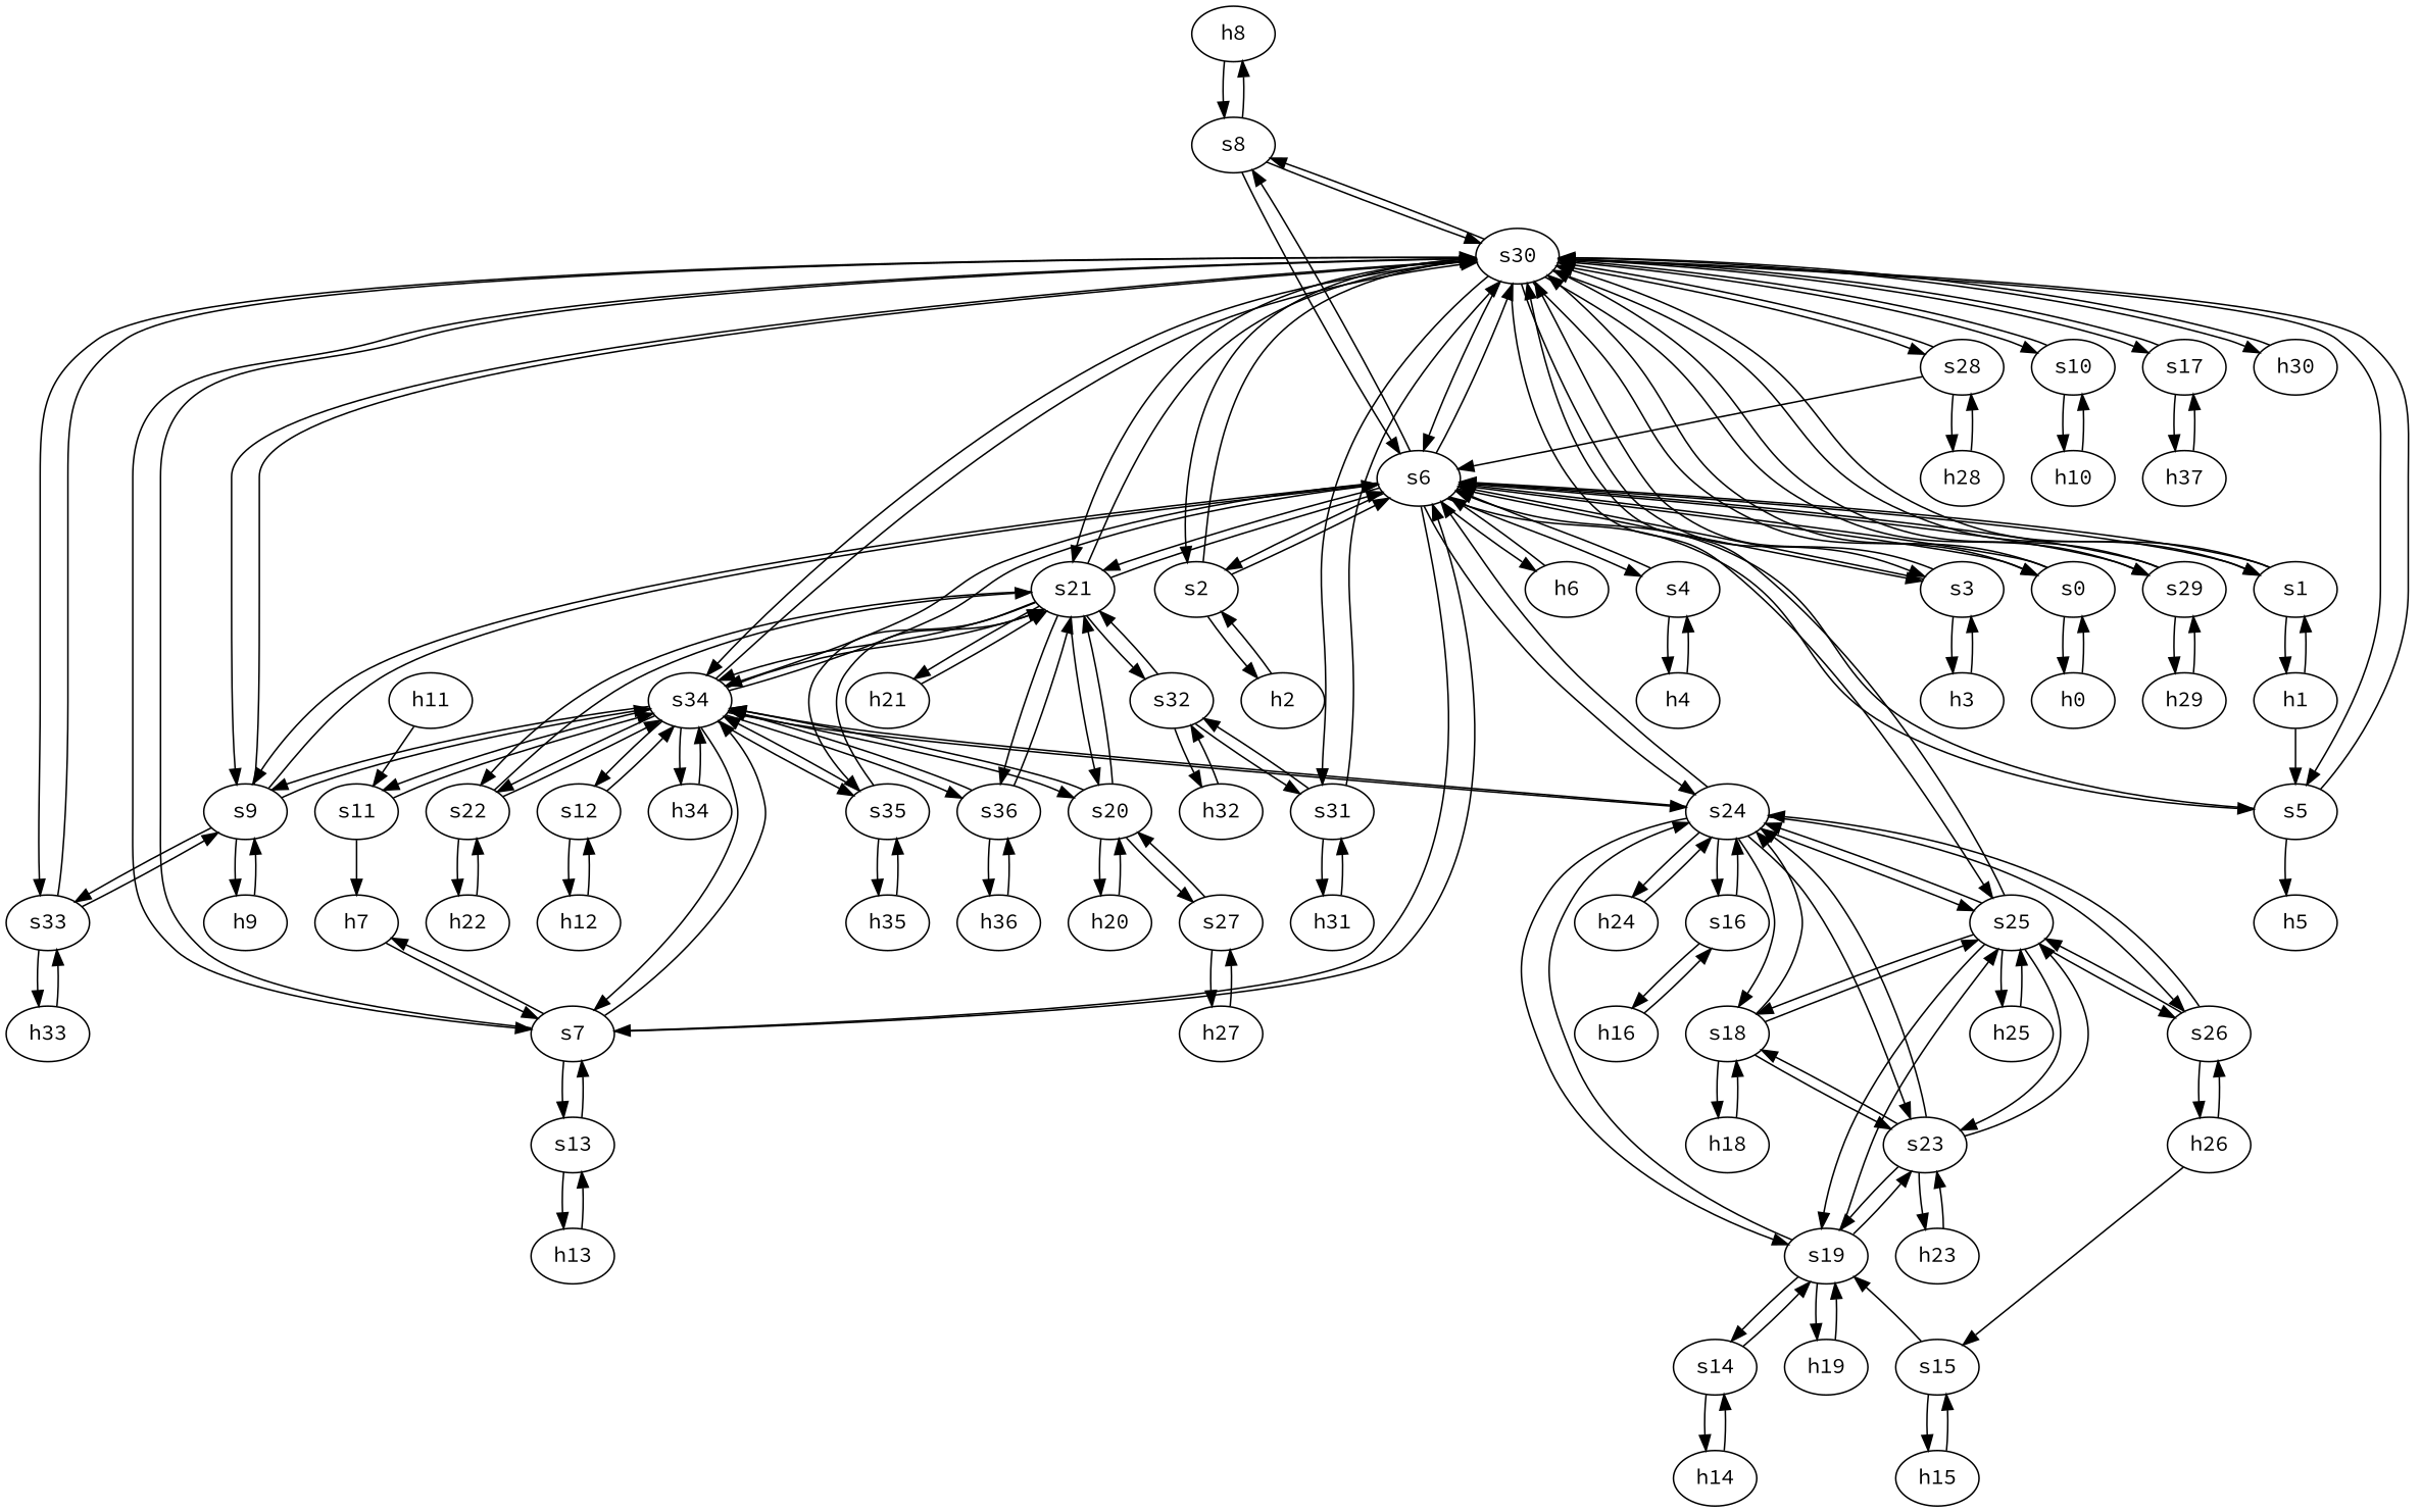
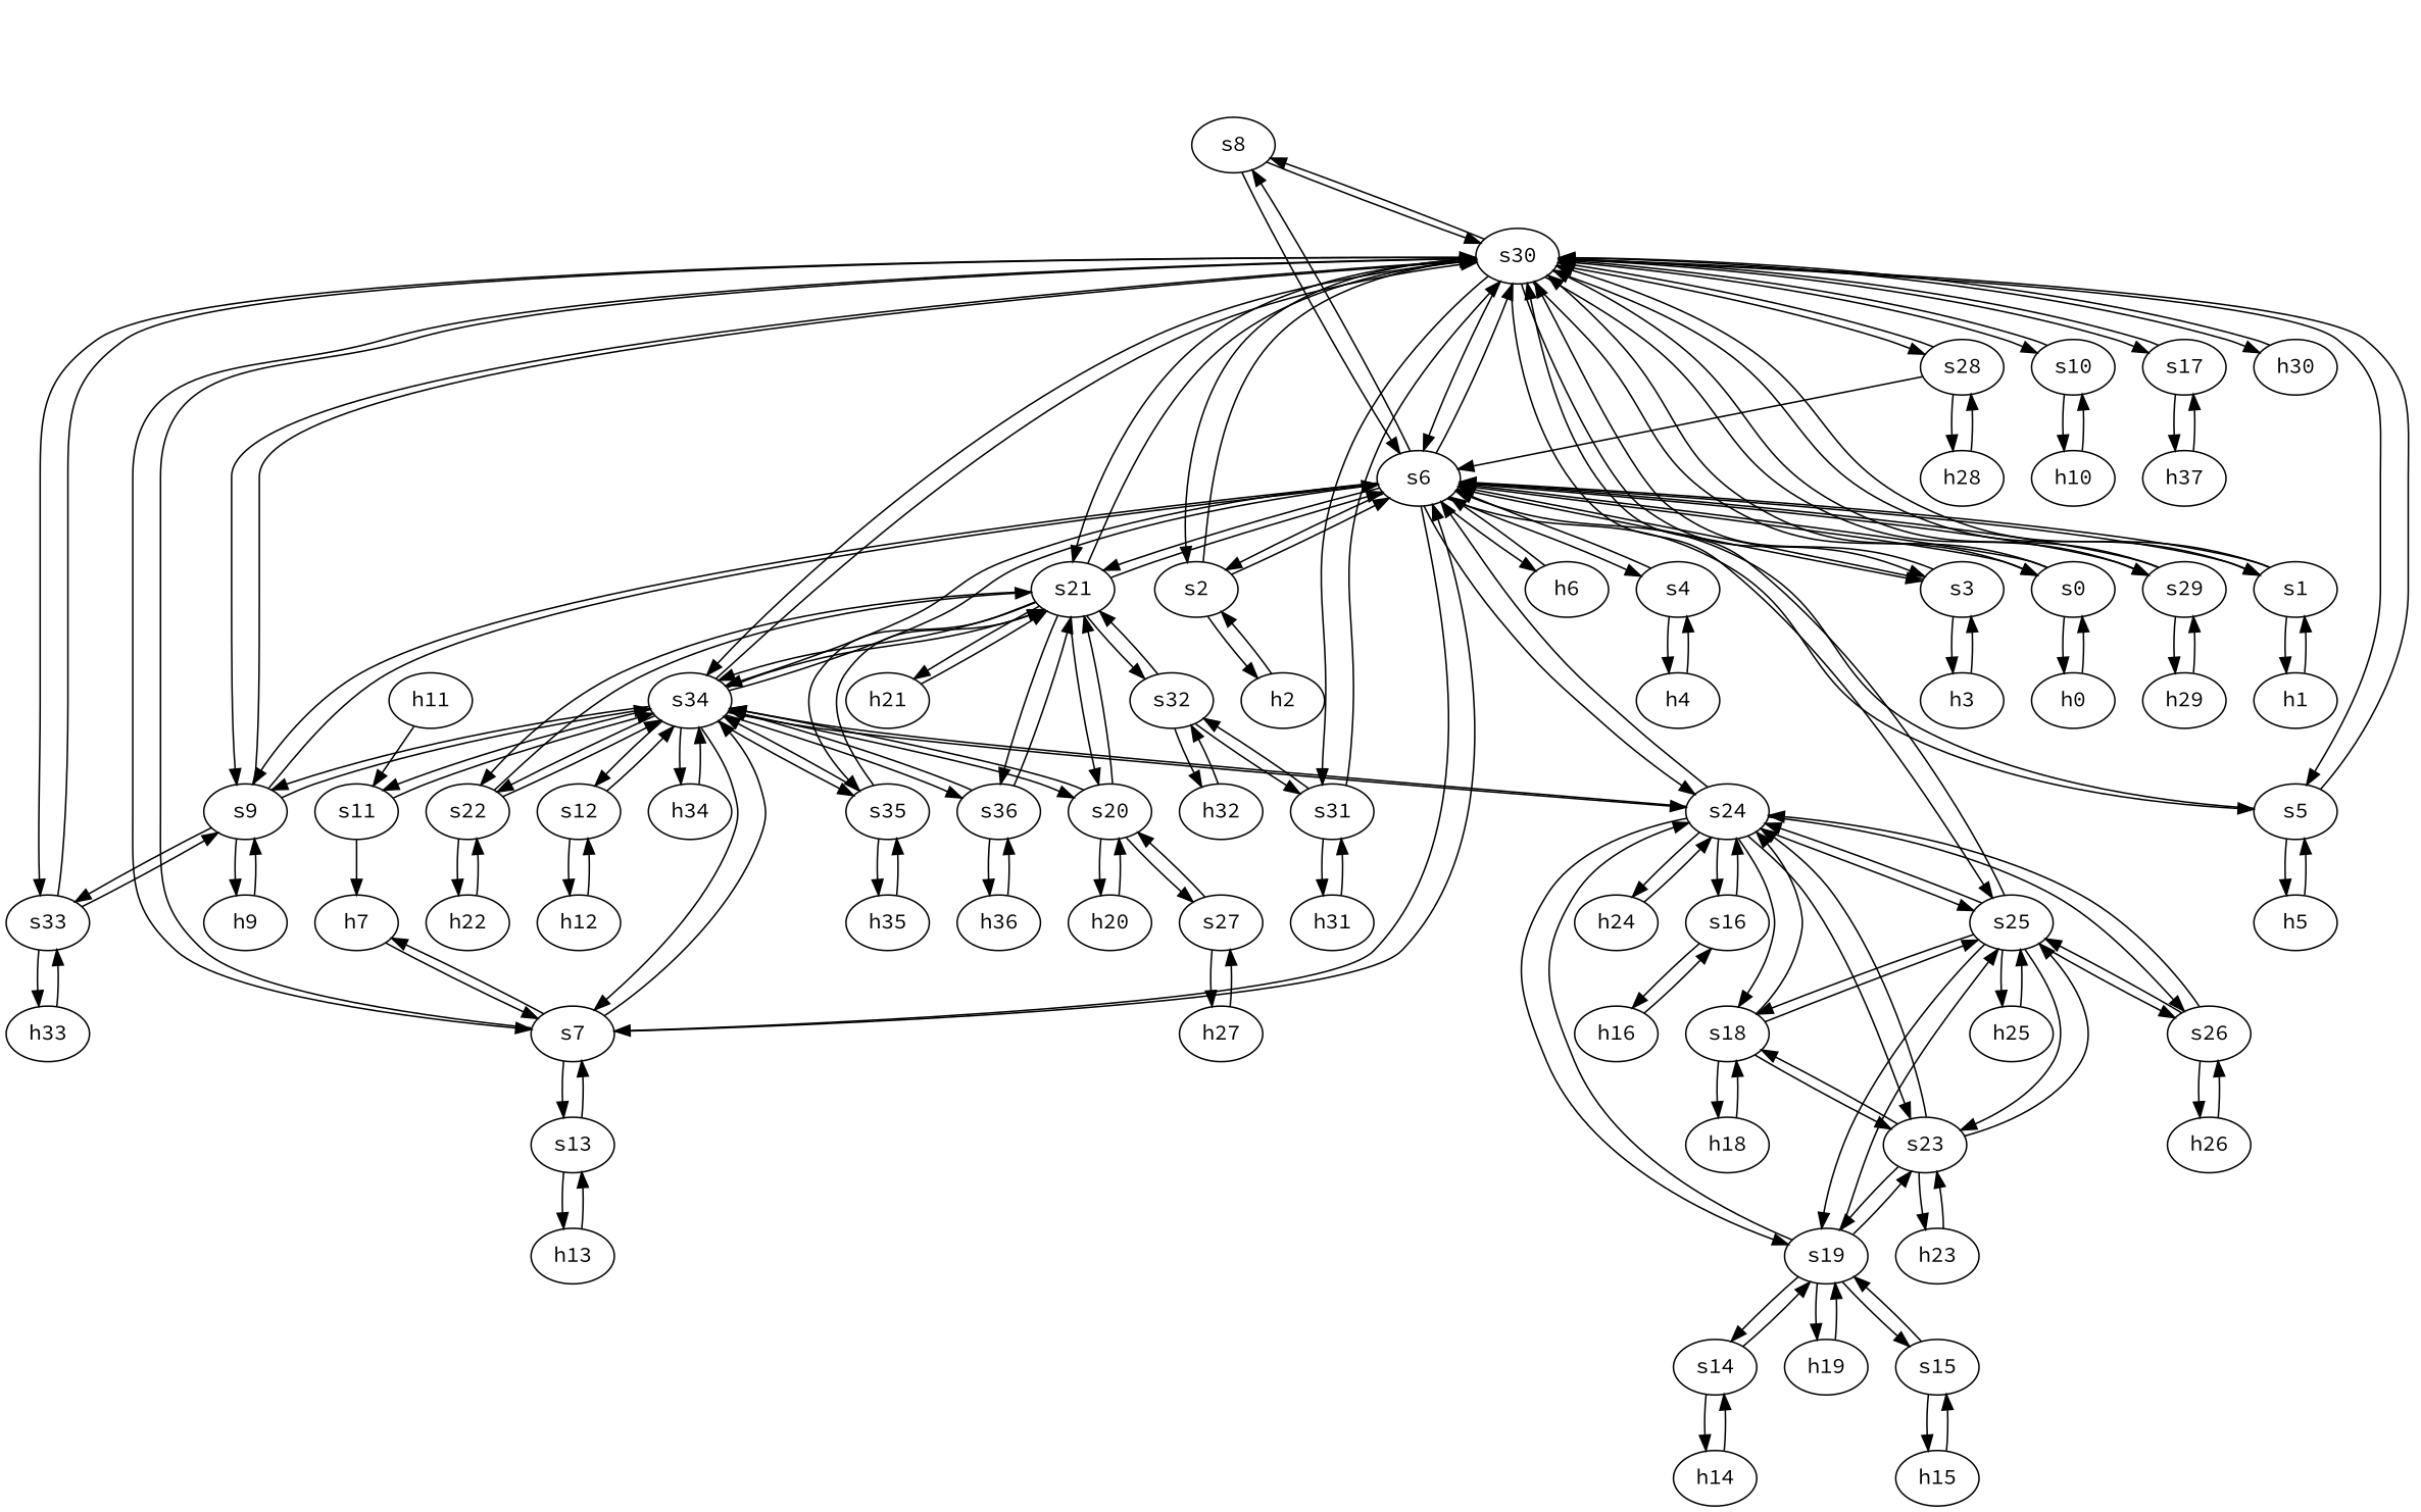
  strict digraph {
    fontname="Source Code Pro"
    node [fontname="Source Code Pro" type=host]
    edge [capacity="1Gbps" cost=1 dst_port=1 fontname="Source Code Pro" src_port=1]
-   h8 [ip="111.0.8.8" mac="00:00:00:00:8:8"]
    s8 [type=switch]
    s6 [type=switch]
    s30 [type=switch]
    s9 [type=switch]
    s34 [type=switch]
    s24 [type=switch]
    s2 [type=switch]
    s3 [type=switch]
    s0 [type=switch]
    s1 [type=switch]
    h6 [ip="111.0.6.6" mac="00:00:00:00:6:6"]
    s7 [type=switch]
    s4 [type=switch]
    s5 [type=switch]
    s21 [type=switch]
    s29 [type=switch]
    s33 [type=switch]
    s25 [type=switch]
    s28 [type=switch]
    s31 [type=switch]
    s10 [type=switch]
    s17 [type=switch]
    h30 [ip="111.0.30.30" mac="00:00:00:00:30:30"]
    h9 [ip="111.0.9.9" mac="00:00:00:00:9:9"]
    h33 [ip="111.0.33.33" mac="00:00:00:00:33:33"]
    s22 [type=switch]
    s35 [type=switch]
    s20 [type=switch]
    s36 [type=switch]
    s12 [type=switch]
    s11 [type=switch]
    h34 [ip="111.0.34.34" mac="00:00:00:00:34:34"]
    h26 [ip="111.0.26.26" mac="00:00:00:00:26:26"]
    s26 [type=switch]
    s23 [type=switch]
    s19 [type=switch]
    s18 [type=switch]
    s16 [type=switch]
    h24 [ip="111.0.24.24" mac="00:00:00:00:24:24"]
    h25 [ip="111.0.25.25" mac="00:00:00:00:25:25"]
    h2 [ip="111.0.2.2" mac="00:00:00:00:2:2"]
    h3 [ip="111.0.3.3" mac="00:00:00:00:3:3"]
    h0 [ip="111.0.0.0" mac="00:00:00:00:0:0"]
    h1 [ip="111.0.1.1" mac="00:00:00:00:1:1"]
    h7 [ip="111.0.7.7" mac="00:00:00:00:7:7"]
    s13 [type=switch]
    h4 [ip="111.0.4.4" mac="00:00:00:00:4:4"]
    h5 [ip="111.0.5.5" mac="00:00:00:00:5:5"]
    h21 [ip="111.0.21.21" mac="00:00:00:00:21:21"]
    s32 [type=switch]
    h29 [ip="111.0.29.29" mac="00:00:00:00:29:29"]
    h28 [ip="111.0.28.28" mac="00:00:00:00:28:28"]
    h13 [ip="111.0.13.13" mac="00:00:00:00:13:13"]
    h23 [ip="111.0.23.23" mac="00:00:00:00:23:23"]
    s14 [type=switch]
    h19 [ip="111.0.19.19" mac="00:00:00:00:19:19"]
    s15 [type=switch]
    h18 [ip="111.0.18.18" mac="00:00:00:00:18:18"]
    h22 [ip="111.0.22.22" mac="00:00:00:00:22:22"]
    h35 [ip="111.0.35.35" mac="00:00:00:00:35:35"]
    h20 [ip="111.0.20.20" mac="00:00:00:00:20:20"]
    s27 [type=switch]
    h36 [ip="111.0.36.36" mac="00:00:00:00:36:36"]
    h32 [ip="111.0.32.32" mac="00:00:00:00:32:32"]
    h31 [ip="111.0.31.31" mac="00:00:00:00:31:31"]
    h10 [ip="111.0.10.10" mac="00:00:00:00:10:10"]
    n68 [ip="111.0.17.17" label=h37 mac="00:00:00:00:17:17"]
    h12 [ip="111.0.12.12" mac="00:00:00:00:12:12"]
    h16 [ip="111.0.16.16" mac="00:00:00:00:16:16"]
    h27 [ip="111.0.27.27" mac="00:00:00:00:27:27"]
    h11 [ip="111.0.11.11" mac="00:00:00:00:11:11"]
    h14 [ip="111.0.14.14" mac="00:00:00:00:14:14"]
    h15 [ip="111.0.15.15" mac="00:00:00:00:15:15"]
-   h8 -> s8
-   s8 -> h8
    s8 -> s6 [dst_port=9 src_port=2]
    s8 -> s30 [dst_port=10 src_port=3]
    s6 -> s8 [dst_port=2 src_port=9]
    s6 -> s30 [dst_port=8 src_port=17]
    s6 -> s9 [dst_port=2 src_port=10]
    s6 -> s34 [dst_port=2 src_port=11]
    s6 -> s24 [dst_port=2 src_port=13]
    s6 -> s2 [dst_port=3 src_port=4]
    s6 -> s3 [dst_port=3 src_port=5]
    s6 -> s0 [dst_port=3 src_port=2]
    s6 -> s1 [dst_port=3 src_port=3]
    s6 -> h6
    s6 -> s7 [dst_port=2 src_port=8]
    s6 -> s4 [dst_port=2 src_port=6]
    s6 -> s5 [dst_port=3 src_port=7]
    s6 -> s21 [dst_port=2 src_port=12]
    s6 -> s29 [dst_port=2 src_port=15]
    s30 -> s8 [dst_port=3 src_port=10]
    s30 -> s6 [dst_port=17 src_port=8]
    s30 -> s9 [dst_port=5 src_port=11]
    s30 -> s34 [dst_port=11 src_port=18]
    s30 -> s2 [dst_port=2 src_port=4]
    s30 -> s3 [dst_port=2 src_port=5]
    s30 -> s0 [dst_port=2 src_port=2]
    s30 -> s1 [dst_port=2 src_port=3]
    s30 -> s7 [dst_port=4 src_port=9]
    s30 -> s5 [dst_port=2 src_port=6]
    s30 -> s21 [dst_port=9 src_port=14]
    s30 -> s29 [dst_port=3 src_port=17]
    s30 -> s33 [dst_port=3 src_port=19]
    s30 -> s25 [dst_port=7 src_port=15]
    s30 -> s28 [dst_port=3 src_port=16]
    s30 -> s31 [dst_port=2 src_port=20]
    s30 -> s10 [dst_port=2 src_port=12]
    s30 -> s17 [dst_port=2 src_port=13]
    s30 -> h30
    s9 -> s6 [dst_port=10 src_port=2]
    s9 -> s30 [dst_port=11 src_port=5]
    s9 -> s34 [dst_port=4 src_port=4]
    s9 -> s33 [dst_port=2 src_port=3]
    s9 -> h9
    s34 -> s6 [dst_port=11 src_port=2]
    s34 -> s30 [dst_port=18 src_port=11]
    s34 -> s9 [dst_port=4 src_port=4]
    s34 -> s24 [dst_port=7 src_port=10]
    s34 -> s7 [dst_port=3 src_port=3]
    s34 -> s21 [dst_port=5 src_port=8]
    s34 -> s22 [dst_port=3 src_port=9]
    s34 -> s35 [dst_port=3 src_port=12]
    s34 -> s20 [dst_port=2 src_port=7]
    s34 -> s36 [dst_port=3 src_port=13]
    s34 -> s12 [dst_port=2 src_port=6]
    s34 -> s11 [dst_port=2 src_port=5]
    s34 -> h34
    s24 -> s6 [dst_port=13 src_port=2]
    s24 -> s34 [dst_port=10 src_port=7]
    s24 -> s25 [dst_port=5 src_port=8]
    s24 -> s26 [dst_port=2 src_port=9]
    s24 -> s23 [dst_port=4 src_port=6]
    s24 -> s19 [dst_port=4 src_port=5]
    s24 -> s18 [dst_port=2 src_port=4]
    s24 -> s16 [dst_port=2 src_port=3]
    s24 -> h24
    s2 -> s6 [dst_port=4 src_port=3]
    s2 -> s30 [dst_port=4 src_port=2]
    s2 -> h2
    s3 -> s6 [dst_port=5 src_port=3]
    s3 -> s30 [dst_port=5 src_port=2]
    s3 -> h3
    s0 -> s6 [dst_port=2 src_port=3]
    s0 -> s30 [dst_port=2 src_port=2]
    s0 -> h0
    s1 -> s6 [dst_port=3 src_port=3]
    s1 -> s30 [dst_port=3 src_port=2]
    s1 -> h1
    h6 -> s6
    s7 -> s6 [dst_port=8 src_port=2]
    s7 -> s30 [dst_port=9 src_port=4]
    s7 -> s34 [dst_port=3 src_port=3]
    s7 -> h7
    s7 -> s13 [dst_port=2 src_port=5]
    s4 -> s6 [dst_port=6 src_port=2]
    s4 -> h4
    s5 -> s6 [dst_port=7 src_port=3]
    s5 -> s30 [dst_port=6 src_port=2]
    s5 -> h5
    s21 -> s6 [dst_port=12 src_port=2]
    s21 -> s30 [dst_port=14 src_port=9]
    s21 -> s34 [dst_port=8 src_port=5]
    s21 -> s22 [dst_port=2 src_port=8]
    s21 -> s35 [dst_port=2 src_port=6]
    s21 -> s20 [dst_port=4 src_port=3]
    s21 -> s36 [dst_port=2 src_port=7]
    s21 -> h21
    s21 -> s32 [dst_port=2 src_port=4]
    s29 -> s6 [dst_port=15 src_port=2]
    s29 -> s30 [dst_port=17 src_port=3]
    s29 -> h29
    s33 -> s30 [dst_port=19 src_port=3]
    s33 -> s9 [dst_port=3 src_port=2]
    s33 -> h33
    s25 -> s30 [dst_port=15 src_port=7]
    s25 -> s24 [dst_port=8 src_port=5]
    s25 -> s26 [dst_port=3 src_port=6]
    s25 -> s23 [dst_port=5 src_port=4]
    s25 -> s19 [dst_port=5 src_port=3]
    s25 -> s18 [dst_port=3 src_port=2]
    s25 -> h25
    s28 -> s6 [dst_port=14 src_port=2]
    s28 -> s30 [dst_port=16 src_port=3]
    s28 -> h28
    s31 -> s30 [dst_port=20 src_port=2]
    s31 -> s32 [dst_port=3 src_port=3]
    s31 -> h31
    s10 -> s30 [dst_port=12 src_port=2]
    s10 -> h10
    s17 -> s30 [dst_port=13 src_port=2]
    s17 -> n68
    h30 -> s30
    h9 -> s9
    h33 -> s33
    s22 -> s34 [dst_port=9 src_port=3]
    s22 -> s21 [dst_port=8 src_port=2]
    s22 -> h22
    s35 -> s34 [dst_port=12 src_port=3]
    s35 -> s21 [dst_port=6 src_port=2]
    s35 -> h35
    s20 -> s34 [dst_port=7 src_port=2]
    s20 -> s21 [dst_port=3 src_port=4]
    s20 -> h20
    s20 -> s27 [dst_port=2 src_port=3]
    s36 -> s34 [dst_port=13 src_port=3]
    s36 -> s21 [dst_port=7 src_port=2]
    s36 -> h36
    s12 -> s34 [dst_port=6 src_port=2]
    s12 -> h12
    s11 -> s34 [dst_port=5 src_port=2]
    s11 -> h7
    h34 -> s34
    h26 -> s26
    s26 -> s24 [dst_port=9 src_port=2]
    s26 -> s25 [dst_port=6 src_port=3]
    s26 -> h26
    s23 -> s24 [dst_port=6 src_port=4]
    s23 -> s25 [dst_port=4 src_port=5]
    s23 -> s19 [dst_port=6 src_port=3]
    s23 -> s18 [dst_port=4 src_port=2]
    s23 -> h23
    s19 -> s24 [dst_port=5 src_port=4]
    s19 -> s25 [dst_port=3 src_port=5]
    s19 -> s23 [dst_port=3 src_port=6]
    s19 -> s14 [dst_port=2 src_port=2]
    s19 -> h19
-   h26 -> s15 [dst_port=2 src_port=3]
+   s19 -> s15 [dst_port=2 src_port=3]
    s18 -> s24 [dst_port=4 src_port=2]
    s18 -> s25 [dst_port=2 src_port=3]
    s18 -> s23 [dst_port=2 src_port=4]
    s18 -> h18
    s16 -> s24 [dst_port=3 src_port=2]
    s16 -> h16
    h24 -> s24
    h25 -> s25
    h2 -> s2
    h3 -> s3
    h0 -> s0
    h1 -> s1
    h7 -> s7
    s13 -> s7 [dst_port=5 src_port=2]
    s13 -> h13
    h4 -> s4
-   h1 -> s5
+   h5 -> s5
    h21 -> s21
    s32 -> s21 [dst_port=4 src_port=2]
    s32 -> s31 [dst_port=3 src_port=3]
    s32 -> h32
    h29 -> s29
    h28 -> s28
    h13 -> s13
    h23 -> s23
    s14 -> s19 [dst_port=2 src_port=2]
    s14 -> h14
    h19 -> s19
    s15 -> s19 [dst_port=3 src_port=2]
    s15 -> h15
    h18 -> s18
    h22 -> s22
    h35 -> s35
    h20 -> s20
    s27 -> s20 [dst_port=3 src_port=2]
    s27 -> h27
    h36 -> s36
    h32 -> s32
    h31 -> s31
    h10 -> s10
    n68 -> s17
    h12 -> s12
    h16 -> s16
    h27 -> s27
    h11 -> s11
    h14 -> s14
    h15 -> s15
  }
